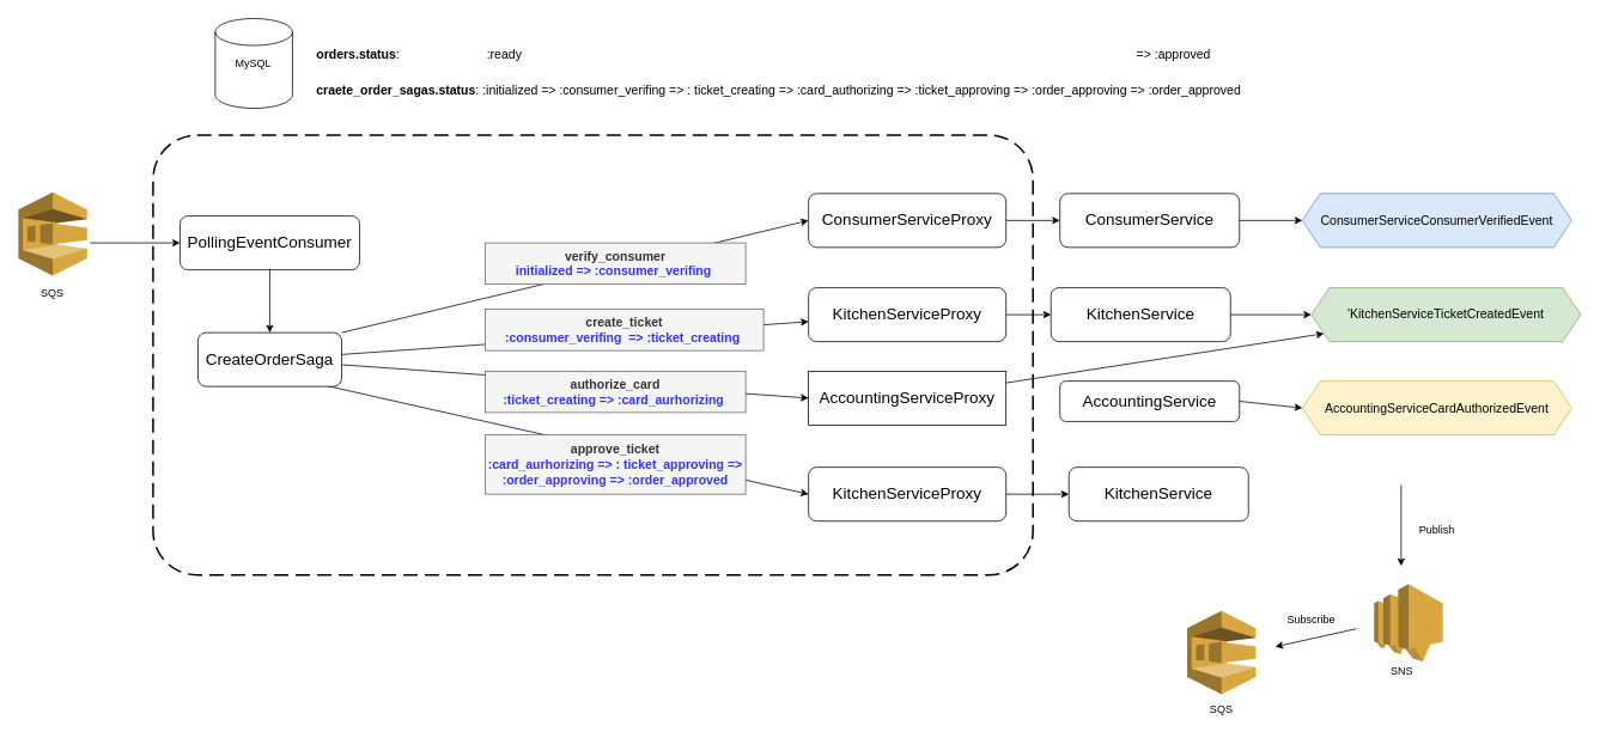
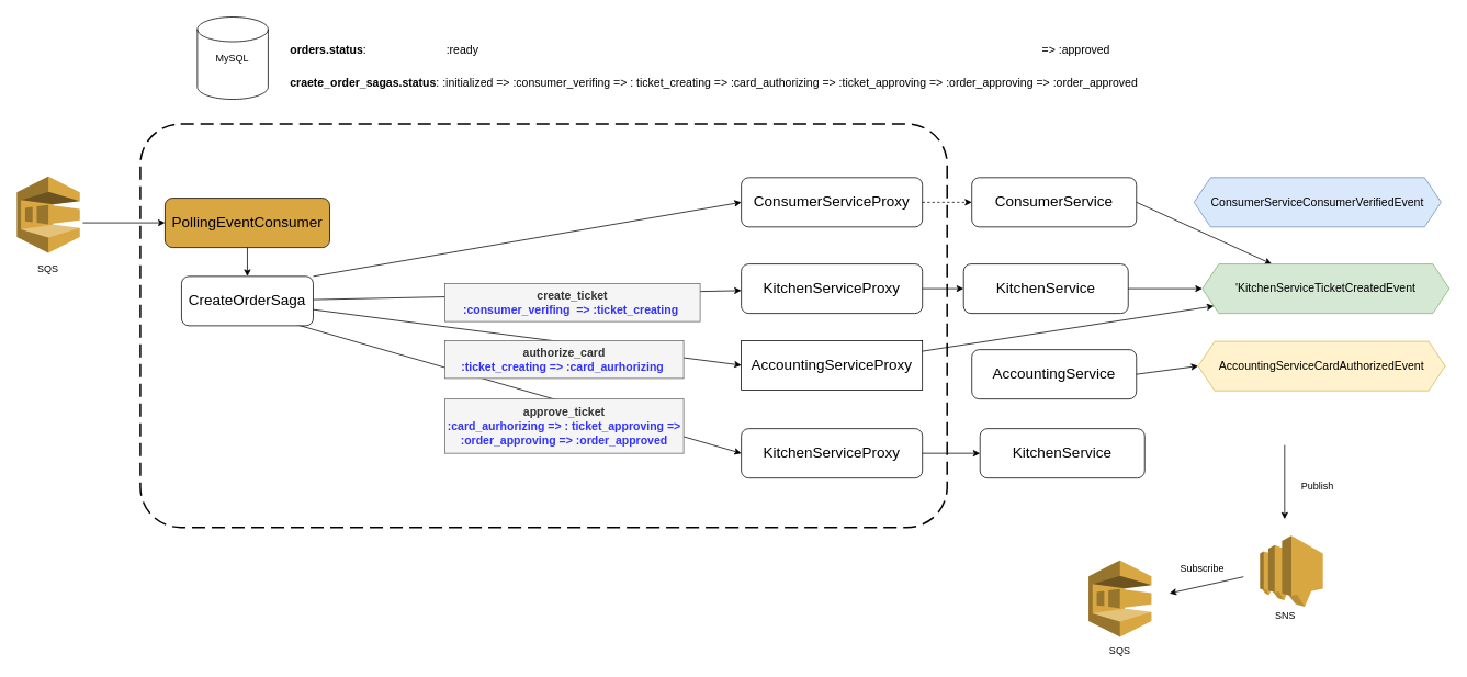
  <mxCell id="0" />
  <mxCell id="1" parent="0" />
  <mxCell id="2" value="" style="rounded=1;arcSize=10;dashed=1;dashPattern=8 4;strokeWidth=2;fillColor=none;" parent="1" vertex="1"><mxGeometry x="170" y="150" width="980" height="490" as="geometry" /></mxCell>
  <mxCell id="3" value="" style="endArrow=classic;html=1;entryX=0;entryY=0.5;entryDx=0;entryDy=0;exitX=0.856;exitY=0.964;exitDx=0;exitDy=0;exitPerimeter=0;" edge="1" target="32" parent="1" source="4"><mxGeometry width="50" height="50" relative="1" as="geometry"><mxPoint x="470" y="470" as="sourcePoint" /><mxPoint x="900" y="565.649" as="targetPoint" /></mxGeometry></mxCell>
- <mxCell id="4" value="&lt;font style=&quot;font-size: 18px&quot;&gt;CreateOrderSaga&lt;/font&gt;" style="rounded=1;whiteSpace=wrap;html=1;" parent="1" vertex="1"><mxGeometry x="220" y="370" width="160" height="60" as="geometry" /></mxCell>
+ <mxCell id="4" value="&lt;font style=&quot;font-size: 18px&quot;&gt;CreateOrderSaga&lt;/font&gt;" style="rounded=1;whiteSpace=wrap;html=1;" parent="1" vertex="1"><mxGeometry x="220" y="335" width="160" height="60" as="geometry" /></mxCell>
  <mxCell id="5" value="&lt;span style=&quot;font-size: 18px&quot;&gt;ConsumerServiceProxy&lt;/span&gt;" style="rounded=1;whiteSpace=wrap;html=1;" parent="1" vertex="1"><mxGeometry x="900" y="215" width="220" height="60" as="geometry" /></mxCell>
  <mxCell id="6" value="" style="endArrow=classic;html=1;exitX=1;exitY=0;exitDx=0;exitDy=0;entryX=0;entryY=0.5;entryDx=0;entryDy=0;" parent="1" source="4" target="5" edge="1"><mxGeometry width="50" height="50" relative="1" as="geometry"><mxPoint x="620" y="450" as="sourcePoint" /><mxPoint x="670" y="400" as="targetPoint" /></mxGeometry></mxCell>
- <mxCell id="7" value="&lt;font&gt;&lt;b style=&quot;font-size: 14px&quot;&gt;verify_consumer&lt;/b&gt;&lt;br&gt;&lt;font color=&quot;#3333ff&quot;&gt;&lt;span style=&quot;font-size: 14px&quot;&gt;&lt;b&gt;initialized =&amp;gt; :consumer_verifing&lt;/b&gt;&lt;/span&gt;&lt;b style=&quot;font-size: 14px&quot;&gt;&amp;nbsp;&lt;/b&gt;&lt;/font&gt;&lt;/font&gt;" style="text;html=1;align=center;verticalAlign=middle;whiteSpace=wrap;rounded=0;fontColor=#333333;fillColor=#f5f5f5;strokeColor=#666666;" parent="1" vertex="1"><mxGeometry x="540" y="270" width="290" height="46" as="geometry" /></mxCell>
  <mxCell id="8" value="&lt;span style=&quot;font-size: 18px&quot;&gt;ConsumerService&lt;/span&gt;" style="rounded=1;whiteSpace=wrap;html=1;" parent="1" vertex="1"><mxGeometry x="1180" y="215" width="200" height="60" as="geometry" /></mxCell>
- <mxCell id="9" value="" style="endArrow=classic;html=1;exitX=1;exitY=0.5;exitDx=0;exitDy=0;entryX=0;entryY=0.5;entryDx=0;entryDy=0;" parent="1" source="5" target="8" edge="1"><mxGeometry width="50" height="50" relative="1" as="geometry"><mxPoint x="550" y="110" as="sourcePoint" /><mxPoint x="690" y="-10" as="targetPoint" /></mxGeometry></mxCell>
+ <mxCell id="9" value="" style="endArrow=classic;html=1;exitX=1;exitY=0.5;exitDx=0;exitDy=0;entryX=0;entryY=0.5;entryDx=0;entryDy=0;dashed=1;" parent="1" source="5" target="8" edge="1"><mxGeometry width="50" height="50" relative="1" as="geometry"><mxPoint x="550" y="110" as="sourcePoint" /><mxPoint x="690" y="-10" as="targetPoint" /></mxGeometry></mxCell>
  <mxCell id="10" value="" style="outlineConnect=0;dashed=0;verticalLabelPosition=bottom;verticalAlign=top;align=center;html=1;shape=mxgraph.aws3.sns;fillColor=#D9A741;gradientColor=none;fontColor=#FF0000;" parent="1" vertex="1"><mxGeometry x="1530" y="650" width="76.5" height="86.5" as="geometry" /></mxCell>
  <mxCell id="11" value="SNS" style="text;html=1;strokeColor=none;fillColor=none;align=center;verticalAlign=middle;whiteSpace=wrap;rounded=0;" parent="1" vertex="1"><mxGeometry x="1541.75" y="736.5" width="38.25" height="20" as="geometry" /></mxCell>
  <mxCell id="12" value="" style="outlineConnect=0;dashed=0;verticalLabelPosition=bottom;verticalAlign=top;align=center;html=1;shape=mxgraph.aws3.sqs;fillColor=#D9A741;gradientColor=none;fontColor=#000000;" parent="1" vertex="1"><mxGeometry x="1321.75" y="680" width="76.5" height="93" as="geometry" /></mxCell>
  <mxCell id="13" value="SQS" style="text;html=1;strokeColor=none;fillColor=none;align=center;verticalAlign=middle;whiteSpace=wrap;rounded=0;" parent="1" vertex="1"><mxGeometry x="1340" y="780" width="40" height="20" as="geometry" /></mxCell>
  <mxCell id="14" value="MySQL" style="shape=cylinder2;whiteSpace=wrap;html=1;boundedLbl=1;backgroundOutline=1;size=15;fillColor=none;fontColor=#000000;" parent="1" vertex="1"><mxGeometry x="239.25" y="20" width="86" height="100" as="geometry" /></mxCell>
  <mxCell id="15" value="&lt;font style=&quot;font-size: 14px&quot;&gt;ConsumerServiceConsumerVerifiedEvent&lt;/font&gt;" style="shape=hexagon;perimeter=hexagonPerimeter2;whiteSpace=wrap;html=1;fixedSize=1;fillColor=#dae8fc;strokeColor=#6c8ebf;" vertex="1" parent="1"><mxGeometry x="1450" y="215" width="300" height="60" as="geometry" /></mxCell>
- <mxCell id="16" value="" style="endArrow=classic;html=1;exitX=1;exitY=0.5;exitDx=0;exitDy=0;entryX=0;entryY=0.5;entryDx=0;entryDy=0;" edge="1" parent="1" source="8" target="15"><mxGeometry width="50" height="50" relative="1" as="geometry"><mxPoint x="1030" y="170" as="sourcePoint" /><mxPoint x="1080" y="120" as="targetPoint" /></mxGeometry></mxCell>
+ <mxCell id="16" value="" style="endArrow=classic;html=1;exitX=1;exitY=0.5;exitDx=0;exitDy=0;" edge="1" parent="1" source="8" target="22"><mxGeometry width="50" height="50" relative="1" as="geometry"><mxPoint x="1030" y="170" as="sourcePoint" /><mxPoint x="1080" y="120" as="targetPoint" /></mxGeometry></mxCell>
  <mxCell id="17" value="&lt;span style=&quot;font-size: 18px&quot;&gt;KitchenServiceProxy&lt;/span&gt;" style="rounded=1;whiteSpace=wrap;html=1;" vertex="1" parent="1"><mxGeometry x="900" y="320" width="220" height="60" as="geometry" /></mxCell>
  <mxCell id="18" value="" style="endArrow=classic;html=1;" edge="1" parent="1" source="4" target="17"><mxGeometry width="50" height="50" relative="1" as="geometry"><mxPoint x="530" y="380" as="sourcePoint" /><mxPoint x="870" y="200" as="targetPoint" /></mxGeometry></mxCell>
  <mxCell id="19" value="&lt;font&gt;&lt;b style=&quot;font-size: 14px&quot;&gt;create_ticket&lt;/b&gt;&lt;br&gt;&lt;span style=&quot;color: rgb(51 , 51 , 255) ; font-size: 14px&quot;&gt;&lt;b&gt;:consumer_verifing&lt;/b&gt;&lt;/span&gt;&lt;b style=&quot;color: rgb(51 , 51 , 255) ; font-size: 14px&quot;&gt;&amp;nbsp;&lt;/b&gt;&lt;font color=&quot;#3333ff&quot;&gt;&lt;b style=&quot;font-size: 14px&quot;&gt;&amp;nbsp;=&amp;gt; :ticket_creating&lt;/b&gt;&lt;b style=&quot;font-size: 14px&quot;&gt;&amp;nbsp;&lt;/b&gt;&lt;/font&gt;&lt;/font&gt;" style="text;html=1;align=center;verticalAlign=middle;whiteSpace=wrap;rounded=0;fontColor=#333333;fillColor=#f5f5f5;strokeColor=#666666;" vertex="1" parent="1"><mxGeometry x="540" y="344" width="310" height="46" as="geometry" /></mxCell>
  <mxCell id="20" value="&lt;span style=&quot;font-size: 18px&quot;&gt;KitchenService&lt;/span&gt;" style="rounded=1;whiteSpace=wrap;html=1;" vertex="1" parent="1"><mxGeometry x="1170" y="320" width="200" height="60" as="geometry" /></mxCell>
  <mxCell id="21" value="" style="endArrow=classic;html=1;exitX=1;exitY=0.5;exitDx=0;exitDy=0;entryX=0;entryY=0.5;entryDx=0;entryDy=0;" edge="1" parent="1" source="17" target="20"><mxGeometry width="50" height="50" relative="1" as="geometry"><mxPoint x="1110" y="200" as="sourcePoint" /><mxPoint x="1190" y="200" as="targetPoint" /></mxGeometry></mxCell>
  <mxCell id="22" value="&lt;font style=&quot;font-size: 14px&quot;&gt;'KitchenServiceTicketCreatedEvent&lt;/font&gt;" style="shape=hexagon;perimeter=hexagonPerimeter2;whiteSpace=wrap;html=1;fixedSize=1;fillColor=#d5e8d4;strokeColor=#82b366;" vertex="1" parent="1"><mxGeometry x="1460" y="320" width="300" height="60" as="geometry" /></mxCell>
  <mxCell id="23" value="" style="endArrow=classic;html=1;exitX=1;exitY=0.5;exitDx=0;exitDy=0;entryX=0;entryY=0.5;entryDx=0;entryDy=0;" edge="1" parent="1" source="20" target="22"><mxGeometry width="50" height="50" relative="1" as="geometry"><mxPoint x="1390" y="200" as="sourcePoint" /><mxPoint x="1490" y="200" as="targetPoint" /></mxGeometry></mxCell>
  <mxCell id="24" value="&lt;span style=&quot;font-size: 18px&quot;&gt;AccountingServiceProxy&lt;/span&gt;" style="whiteSpace=wrap;html=1;rounded=0;" vertex="1" parent="1"><mxGeometry x="900" y="413" width="220" height="60" as="geometry" /></mxCell>
  <mxCell id="25" value="" style="endArrow=classic;html=1;entryX=0;entryY=0.5;entryDx=0;entryDy=0;" edge="1" parent="1" source="4" target="24"><mxGeometry width="50" height="50" relative="1" as="geometry"><mxPoint x="510" y="410.982" as="sourcePoint" /><mxPoint x="890" y="415.649" as="targetPoint" /></mxGeometry></mxCell>
  <mxCell id="26" value="&lt;font&gt;&lt;b style=&quot;font-size: 14px&quot;&gt;authorize_card&lt;/b&gt;&lt;br&gt;&lt;font color=&quot;#3333ff&quot;&gt;&lt;span style=&quot;font-size: 14px&quot;&gt;&lt;b&gt;:ticket_creating =&amp;gt; :card_aurhorizing&lt;/b&gt;&lt;/span&gt;&lt;b style=&quot;font-size: 14px&quot;&gt;&amp;nbsp;&lt;/b&gt;&lt;/font&gt;&lt;/font&gt;" style="text;html=1;align=center;verticalAlign=middle;whiteSpace=wrap;rounded=0;fontColor=#333333;fillColor=#f5f5f5;strokeColor=#666666;" vertex="1" parent="1"><mxGeometry x="540" y="413" width="290" height="46" as="geometry" /></mxCell>
  <mxCell id="27" value="" style="endArrow=classic;html=1;" edge="1" target="22" parent="1" source="24"><mxGeometry width="50" height="50" relative="1" as="geometry"><mxPoint x="1240" y="550" as="sourcePoint" /><mxPoint x="1330" y="343" as="targetPoint" /></mxGeometry></mxCell>
- <mxCell id="28" value="&lt;span style=&quot;font-size: 18px&quot;&gt;AccountingService&lt;/span&gt;" style="rounded=1;whiteSpace=wrap;html=1;" vertex="1" parent="1"><mxGeometry x="1180" y="424" width="200" height="45" as="geometry" /></mxCell>
+ <mxCell id="28" value="&lt;span style=&quot;font-size: 18px&quot;&gt;AccountingService&lt;/span&gt;" style="rounded=1;whiteSpace=wrap;html=1;" vertex="1" parent="1"><mxGeometry x="1180" y="424" width="200" height="60" as="geometry" /></mxCell>
  <mxCell id="29" value="" style="endArrow=classic;html=1;exitX=1;exitY=0.5;exitDx=0;exitDy=0;entryX=0;entryY=0.5;entryDx=0;entryDy=0;" edge="1" source="28" target="30" parent="1"><mxGeometry width="50" height="50" relative="1" as="geometry"><mxPoint x="1530" y="343" as="sourcePoint" /><mxPoint x="1630" y="343" as="targetPoint" /></mxGeometry></mxCell>
- <mxCell id="30" value="&lt;font style=&quot;font-size: 14px&quot;&gt;AccountingServiceCardAuthorizedEvent&lt;/font&gt;" style="shape=hexagon;perimeter=hexagonPerimeter2;whiteSpace=wrap;html=1;fixedSize=1;fillColor=#fff2cc;strokeColor=#d6b656;" vertex="1" parent="1"><mxGeometry x="1450" y="424" width="300" height="60" as="geometry" /></mxCell>
+ <mxCell id="30" value="&lt;font style=&quot;font-size: 14px&quot;&gt;AccountingServiceCardAuthorizedEvent&lt;/font&gt;" style="shape=hexagon;perimeter=hexagonPerimeter2;whiteSpace=wrap;html=1;fixedSize=1;fillColor=#fff2cc;strokeColor=#d6b656;" vertex="1" parent="1"><mxGeometry x="1455" y="414" width="300" height="60" as="geometry" /></mxCell>
  <mxCell id="31" value="&lt;font&gt;&lt;b style=&quot;font-size: 14px&quot;&gt;approve_ticket&lt;/b&gt;&lt;br&gt;&lt;font color=&quot;#3333ff&quot;&gt;&lt;span style=&quot;font-size: 14px&quot;&gt;&lt;b&gt;:card_aurhorizing&lt;/b&gt;&lt;/span&gt;&lt;b style=&quot;font-size: 14px&quot;&gt;&amp;nbsp;=&amp;gt; : ticket_approving =&amp;gt; :order_approving =&amp;gt; :order_approved&lt;/b&gt;&lt;/font&gt;&lt;/font&gt;" style="text;html=1;align=center;verticalAlign=middle;whiteSpace=wrap;rounded=0;fontColor=#333333;fillColor=#f5f5f5;strokeColor=#666666;" vertex="1" parent="1"><mxGeometry x="540" y="484" width="290" height="66" as="geometry" /></mxCell>
  <mxCell id="32" value="&lt;span style=&quot;font-size: 18px&quot;&gt;KitchenServiceProxy&lt;/span&gt;" style="rounded=1;whiteSpace=wrap;html=1;" vertex="1" parent="1"><mxGeometry x="900" y="520" width="220" height="60" as="geometry" /></mxCell>
  <mxCell id="33" value="" style="endArrow=classic;html=1;entryX=0;entryY=0.5;entryDx=0;entryDy=0;exitX=1;exitY=0.5;exitDx=0;exitDy=0;" edge="1" target="34" parent="1" source="32"><mxGeometry width="50" height="50" relative="1" as="geometry"><mxPoint x="1130" y="546.118" as="sourcePoint" /><mxPoint x="1340" y="439" as="targetPoint" /></mxGeometry></mxCell>
  <mxCell id="34" value="&lt;span style=&quot;font-size: 18px&quot;&gt;KitchenService&lt;/span&gt;" style="rounded=1;whiteSpace=wrap;html=1;" vertex="1" parent="1"><mxGeometry x="1190" y="520" width="200" height="60" as="geometry" /></mxCell>
  <mxCell id="35" value="&lt;font style=&quot;font-size: 14px&quot;&gt;&lt;b&gt;craete_order_sagas.status&lt;/b&gt;: :initialized =&amp;gt; :consumer_verifing =&amp;gt; : ticket_creating =&amp;gt; :card_authorizing =&amp;gt; :ticket_approving =&amp;gt; :order_approving =&amp;gt; :order_approved&lt;/font&gt;" style="text;html=1;strokeColor=none;fillColor=none;align=center;verticalAlign=middle;whiteSpace=wrap;rounded=0;" vertex="1" parent="1"><mxGeometry x="321.75" y="90" width="1090" height="20" as="geometry" /></mxCell>
  <mxCell id="36" value="&lt;font style=&quot;font-size: 14px&quot;&gt;&lt;b&gt;orders.status&lt;/b&gt;:&amp;nbsp; &amp;nbsp; &amp;nbsp; &amp;nbsp; &amp;nbsp; &amp;nbsp; &amp;nbsp; &amp;nbsp; &amp;nbsp; &amp;nbsp; &amp;nbsp; &amp;nbsp; &amp;nbsp;:ready&amp;nbsp; &amp;nbsp; &amp;nbsp; &amp;nbsp; &amp;nbsp; &amp;nbsp; &amp;nbsp; &amp;nbsp; &amp;nbsp; &amp;nbsp; &amp;nbsp; &amp;nbsp; &amp;nbsp; &amp;nbsp; &amp;nbsp; &amp;nbsp; &amp;nbsp; &amp;nbsp; &amp;nbsp; &amp;nbsp; &amp;nbsp; &amp;nbsp; &amp;nbsp; &amp;nbsp; &amp;nbsp; &amp;nbsp; &amp;nbsp; &amp;nbsp; &amp;nbsp; &amp;nbsp; &amp;nbsp; &amp;nbsp; &amp;nbsp; &amp;nbsp; &amp;nbsp; &amp;nbsp; &amp;nbsp; &amp;nbsp; &amp;nbsp; &amp;nbsp; &amp;nbsp; &amp;nbsp; &amp;nbsp; &amp;nbsp; &amp;nbsp; &amp;nbsp; &amp;nbsp; &amp;nbsp; &amp;nbsp; &amp;nbsp; &amp;nbsp; &amp;nbsp; &amp;nbsp; &amp;nbsp; &amp;nbsp; &amp;nbsp; &amp;nbsp; &amp;nbsp; &amp;nbsp; &amp;nbsp; &amp;nbsp; &amp;nbsp; &amp;nbsp; &amp;nbsp; &amp;nbsp; &amp;nbsp; &amp;nbsp; &amp;nbsp; &amp;nbsp; &amp;nbsp; &amp;nbsp; &amp;nbsp; &amp;nbsp; &amp;nbsp; &amp;nbsp; &amp;nbsp; &amp;nbsp; &amp;nbsp; &amp;nbsp; &amp;nbsp; &amp;nbsp; &amp;nbsp; &amp;nbsp; &amp;nbsp; &amp;nbsp; &amp;nbsp; &amp;nbsp; &amp;nbsp; =&amp;gt; :approved&amp;nbsp; &amp;nbsp;&lt;/font&gt;" style="text;html=1;strokeColor=none;fillColor=none;align=center;verticalAlign=middle;whiteSpace=wrap;rounded=0;" vertex="1" parent="1"><mxGeometry x="311.25" y="50" width="1090" height="20" as="geometry" /></mxCell>
  <mxCell id="37" value="Publish" style="text;html=1;strokeColor=none;fillColor=none;align=center;verticalAlign=middle;whiteSpace=wrap;rounded=0;" vertex="1" parent="1"><mxGeometry x="1580" y="580" width="40" height="20" as="geometry" /></mxCell>
  <mxCell id="38" value="" style="endArrow=classic;html=1;" edge="1" parent="1"><mxGeometry width="50" height="50" relative="1" as="geometry"><mxPoint x="1560" y="540" as="sourcePoint" /><mxPoint x="1560" y="630" as="targetPoint" /></mxGeometry></mxCell>
  <mxCell id="39" value="" style="endArrow=classic;html=1;" edge="1" parent="1"><mxGeometry width="50" height="50" relative="1" as="geometry"><mxPoint x="1510" y="700" as="sourcePoint" /><mxPoint x="1420" y="720" as="targetPoint" /></mxGeometry></mxCell>
  <mxCell id="40" value="Subscribe" style="text;html=1;strokeColor=none;fillColor=none;align=center;verticalAlign=middle;whiteSpace=wrap;rounded=0;" vertex="1" parent="1"><mxGeometry x="1440" y="680" width="40" height="20" as="geometry" /></mxCell>
- <mxCell id="41" value="&lt;span style=&quot;font-size: 18px&quot;&gt;PollingEventConsumer&lt;/span&gt;" style="rounded=1;whiteSpace=wrap;html=1;" vertex="1" parent="1"><mxGeometry x="200" y="240" width="200" height="60" as="geometry" /></mxCell>
+ <mxCell id="41" value="&lt;span style=&quot;font-size: 18px&quot;&gt;PollingEventConsumer&lt;/span&gt;" style="rounded=1;whiteSpace=wrap;html=1;fillColor=#d9a741;" vertex="1" parent="1"><mxGeometry x="200" y="240" width="200" height="60" as="geometry" /></mxCell>
  <mxCell id="42" value="" style="outlineConnect=0;dashed=0;verticalLabelPosition=bottom;verticalAlign=top;align=center;html=1;shape=mxgraph.aws3.sqs;fillColor=#D9A741;gradientColor=none;fontColor=#000000;" vertex="1" parent="1"><mxGeometry x="20" y="213.5" width="76.5" height="93" as="geometry" /></mxCell>
  <mxCell id="43" value="SQS" style="text;html=1;strokeColor=none;fillColor=none;align=center;verticalAlign=middle;whiteSpace=wrap;rounded=0;" vertex="1" parent="1"><mxGeometry x="38.25" y="316" width="40" height="20" as="geometry" /></mxCell>
  <mxCell id="44" value="" style="endArrow=classic;html=1;entryX=0;entryY=0.5;entryDx=0;entryDy=0;" edge="1" parent="1" target="41"><mxGeometry width="50" height="50" relative="1" as="geometry"><mxPoint x="100" y="270" as="sourcePoint" /><mxPoint x="1070" y="240" as="targetPoint" /></mxGeometry></mxCell>
  <mxCell id="45" value="" style="endArrow=classic;html=1;exitX=0.5;exitY=1;exitDx=0;exitDy=0;" edge="1" parent="1" source="41" target="4"><mxGeometry width="50" height="50" relative="1" as="geometry"><mxPoint x="460" y="250" as="sourcePoint" /><mxPoint x="510" y="200" as="targetPoint" /></mxGeometry></mxCell>
